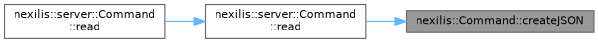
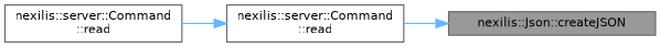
  digraph {
    rankdir=RL
    node [color=grey40 fillcolor=white fontname=Helvetica fontsize=10 shape=box style=filled]
    edge [color=steelblue1 dir=back fontname=Helvetica fontsize=10 labelfontname=Helvetica labelfontsize=10 style=solid]
-   n1 [color=gray40 fillcolor=grey60 fontcolor=black height=0.2 label="nexilis::Command::createJSON" width=0.4]
+   n1 [color=gray40 fillcolor=grey60 fontcolor=black height=0.2 label="nexilis::Json::createJSON" width=0.4]
    n2 [height=0.2 label="nexilis::server::Command\l::read" width=0.4]
    n3 [height=0.2 label="nexilis::server::Command\l::read" width=0.4]
    n1 -> n2
    n2 -> n3
  }
